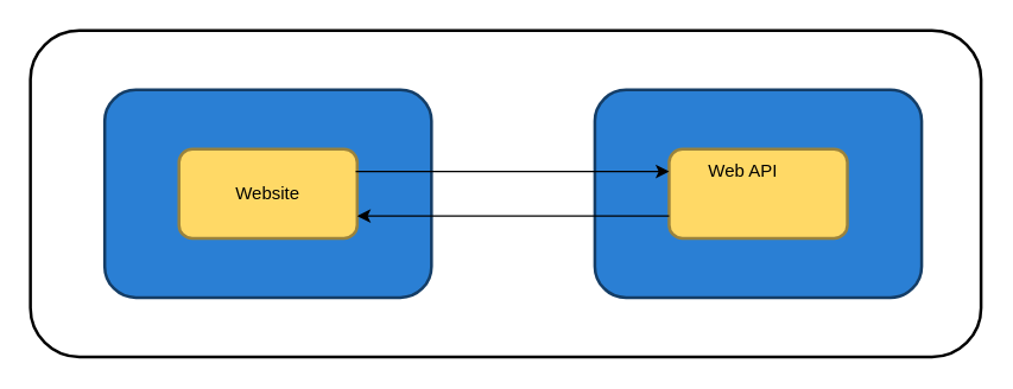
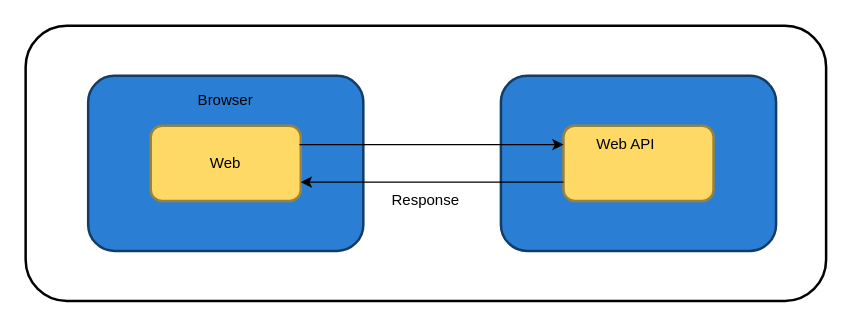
  <mxCell id="0" />
  <mxCell id="1" parent="0" />
  <mxCell id="2" value="&lt;div&gt;&lt;span&gt;T&lt;/span&gt;&lt;/div&gt;" style="rounded=1;whiteSpace=wrap;html=1;align=center;fillColor=#2A7FD4;strokeColor=#143D66;strokeWidth=2;" parent="1" vertex="1"><mxGeometry x="70" y="60" width="220" height="140" as="geometry" /></mxCell>
  <mxCell id="3" value="" style="rounded=1;whiteSpace=wrap;html=1;fillColor=#FFD966;strokeColor=#99823D;strokeWidth=2;" parent="1" vertex="1"><mxGeometry x="120" y="100" width="120" height="60" as="geometry" /></mxCell>
  <mxCell id="4" value="&lt;div&gt;&lt;span&gt;T&lt;/span&gt;&lt;/div&gt;" style="rounded=1;whiteSpace=wrap;html=1;align=center;fillColor=#2A7FD4;strokeColor=#143D66;strokeWidth=2;" parent="1" vertex="1"><mxGeometry x="400" y="60" width="220" height="140" as="geometry" /></mxCell>
  <mxCell id="5" value="" style="rounded=1;whiteSpace=wrap;html=1;fillColor=#FFD966;strokeColor=#99823D;strokeWidth=2;" parent="1" vertex="1"><mxGeometry x="450" y="100" width="120" height="60" as="geometry" /></mxCell>
  <mxCell id="6" value="" style="endArrow=classic;html=1;entryX=0;entryY=0.25;entryDx=0;entryDy=0;" parent="1" target="5" edge="1"><mxGeometry width="50" height="50" relative="1" as="geometry"><mxPoint x="239" y="115" as="sourcePoint" /><mxPoint x="520" y="122.5" as="targetPoint" /></mxGeometry></mxCell>
  <mxCell id="7" value="" style="endArrow=classic;html=1;exitX=0;exitY=0.75;exitDx=0;exitDy=0;entryX=1;entryY=0.75;entryDx=0;entryDy=0;" parent="1" source="5" target="3" edge="1"><mxGeometry width="50" height="50" relative="1" as="geometry"><mxPoint x="520" y="137.5" as="sourcePoint" /><mxPoint x="300" y="138" as="targetPoint" /></mxGeometry></mxCell>
- <mxCell id="10" value="Website" style="text;html=1;strokeColor=none;fillColor=none;align=center;verticalAlign=middle;whiteSpace=wrap;rounded=0;" parent="1" vertex="1"><mxGeometry x="160" y="120" width="40" height="20" as="geometry" /></mxCell>
+ <mxCell id="8" value="Response" style="text;html=1;strokeColor=none;fillColor=none;align=center;verticalAlign=middle;whiteSpace=wrap;rounded=0;" parent="1" vertex="1"><mxGeometry x="320" y="150" width="40" height="20" as="geometry" /></mxCell>
+ <mxCell id="9" value="Browser" style="text;html=1;strokeColor=none;fillColor=none;align=center;verticalAlign=middle;whiteSpace=wrap;rounded=0;" parent="1" vertex="1"><mxGeometry x="160" y="70" width="40" height="20" as="geometry" /></mxCell>
+ <mxCell id="10" value="Web" style="text;html=1;strokeColor=none;fillColor=none;align=center;verticalAlign=middle;whiteSpace=wrap;rounded=0;" parent="1" vertex="1"><mxGeometry x="160" y="120" width="40" height="20" as="geometry" /></mxCell>
  <mxCell id="11" value="Web API" style="text;html=1;strokeColor=none;fillColor=none;align=center;verticalAlign=middle;whiteSpace=wrap;rounded=0;" parent="1" vertex="1"><mxGeometry x="470" y="105" width="60" height="20" as="geometry" /></mxCell>
  <mxCell id="12" value="" style="rounded=1;whiteSpace=wrap;html=1;strokeWidth=2;fillColor=none;" parent="1" vertex="1"><mxGeometry x="20" y="20" width="640" height="220" as="geometry" /></mxCell>
